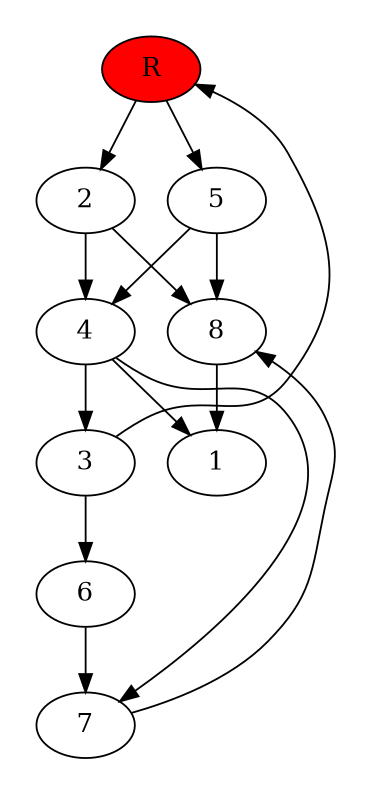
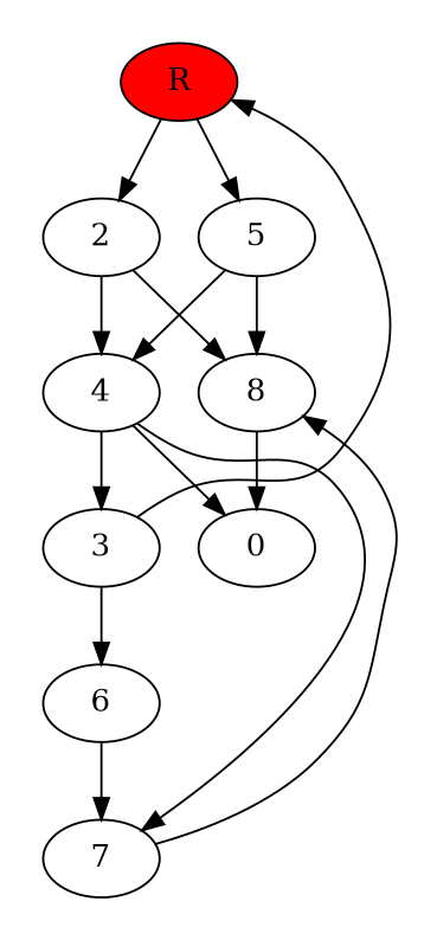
  digraph {
    n1 [fillcolor="#ff0000" label=R style=filled]
    5
    2
    8
    4
    3
-   1
+   1 [label=0]
    6
    7
    subgraph cluster_1 {
      peripheries=0
      n1
    }
    subgraph cluster_2 {
      peripheries=0
      5
      2
    }
    subgraph cluster_3 {
      peripheries=0
      8
      4
    }
    subgraph cluster_4 {
      peripheries=0
      3
      1
    }
    subgraph cluster_5 {
      peripheries=0
      6
    }
    subgraph cluster_6 {
      peripheries=0
      7
    }
    n1 -> 5
    n1 -> 2
    5 -> 8
    5 -> 4
    2 -> 8
    2 -> 4
    8 -> 1
    4 -> 3
    4 -> 1
    4 -> 7 [constraint=false]
    3 -> n1 [constraint=false]
    3 -> 6
    6 -> 7
    7 -> 8 [constraint=false]
  }
